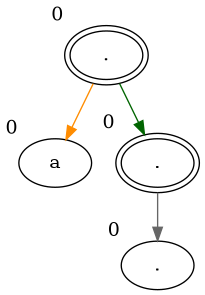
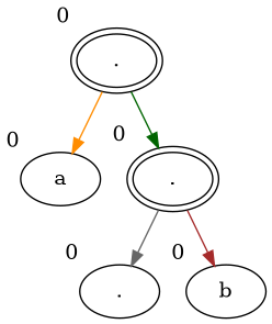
  digraph {
    node [peripheries=1 xlabel=0]
    n1 [label="." peripheries=2]
    n2 [label=a]
    n3 [label="." peripheries=2]
    n4 [label="."]
+   n5 [label=b]
    n1 -> n2 [color=darkorange]
    n1 -> n3 [color=darkgreen]
    n3 -> n4 [color=gray40]
+   n3 -> n5 [color=brown]
  }
